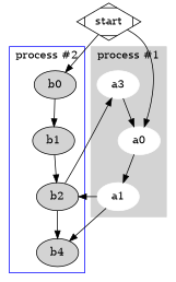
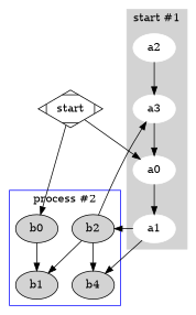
  digraph {
    node [style=filled]
    a0 [color=white height=0.50 width=0.75]
    a1 [color=white height=0.50 width=0.75]
+   a2 [color=white height=0.50 width=0.75]
    a3 [color=white height=0.50 width=0.75]
    b0 [height=0.50 width=0.75]
    b1 [height=0.50 width=0.75]
    b2 [height=0.50 width=0.75]
    n8 [height=0.50 label=b4 width=0.75]
    start [height=0.67 shape=Mdiamond width=1.00 style=""]
    subgraph cluster_1 {
      color=lightgrey
-     label="process #1"
+     label="start #1"
      style=filled
      a0
      a1
+     a2
      a3
    }
    subgraph cluster_2 {
      color=blue
      label="process #2"
      b0
      b1
      b2
      n8
    }
    a0 -> a1
    a1 -> b2
    a1 -> n8
+   a2 -> a3
    a3 -> a0
    b0 -> b1
-   b1 -> b2
+   b2 -> b1
    b2 -> a3
    b2 -> n8
    start -> a0
    start -> b0
  }
